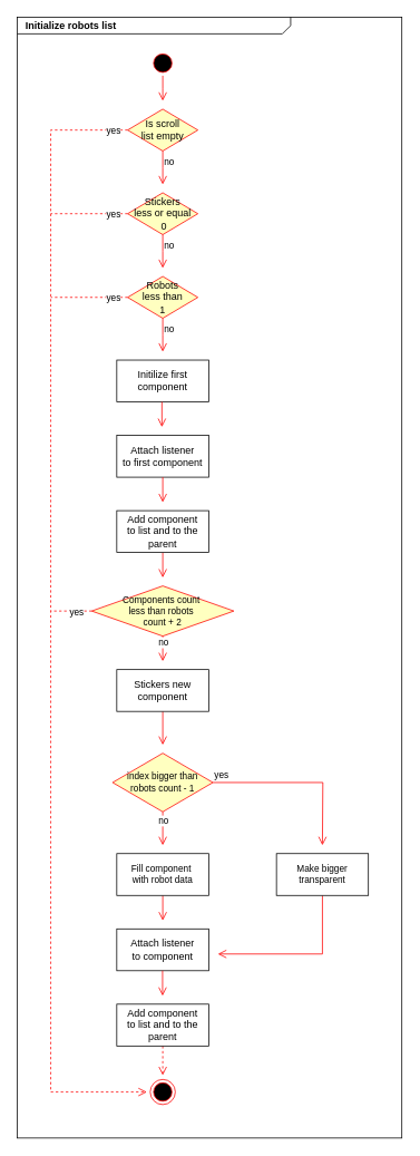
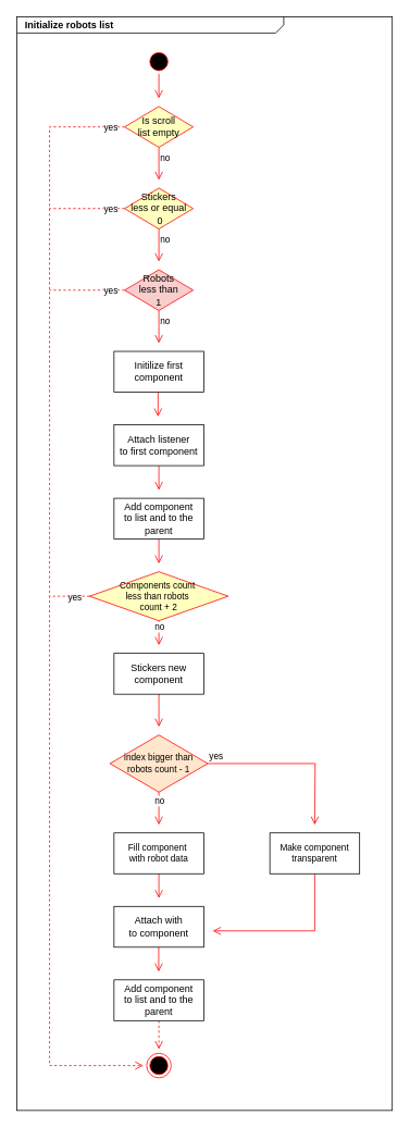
  <mxCell id="0" />
  <mxCell id="1" parent="0" />
  <mxCell id="2" value="&lt;p style=&quot;margin: 0px ; margin-top: 4px ; margin-left: 10px ; text-align: left&quot;&gt;&lt;b&gt;Initialize robots list&lt;/b&gt;&lt;/p&gt;" style="html=1;strokeWidth=1;shape=mxgraph.sysml.package;html=1;overflow=fill;whiteSpace=wrap;fillColor=none;gradientColor=none;fontSize=12;align=center;labelX=327.64;" parent="1" vertex="1"><mxGeometry x="20" y="20" width="460" height="1340" as="geometry" /></mxCell>
  <mxCell id="3" style="edgeStyle=none;shape=connector;rounded=0;orthogonalLoop=1;jettySize=auto;html=1;labelBackgroundColor=default;strokeColor=#ff0000;align=left;verticalAlign=bottom;fontFamily=Helvetica;fontSize=11;fontColor=default;endArrow=open;endSize=8;" parent="1" source="33" edge="1"><mxGeometry relative="1" as="geometry"><mxPoint x="194" y="790" as="targetPoint" /></mxGeometry></mxCell>
  <mxCell id="4" value="no" style="edgeLabel;html=1;align=center;verticalAlign=middle;resizable=0;points=[];fontSize=11;fontFamily=Helvetica;fontColor=default;" parent="3" vertex="1" connectable="0"><mxGeometry x="-0.509" y="1" relative="1" as="geometry"><mxPoint x="-1" as="offset" /></mxGeometry></mxCell>
  <mxCell id="5" value="" style="ellipse;html=1;shape=startState;fillColor=#000000;strokeColor=#ff0000;" parent="1" vertex="1"><mxGeometry x="179" y="60" width="30" height="30" as="geometry" /></mxCell>
  <mxCell id="6" value="" style="edgeStyle=orthogonalEdgeStyle;html=1;verticalAlign=bottom;endArrow=open;endSize=8;strokeColor=#ff0000;rounded=0;" parent="1" source="5" edge="1"><mxGeometry relative="1" as="geometry"><mxPoint x="194" y="120" as="targetPoint" /></mxGeometry></mxCell>
  <mxCell id="7" style="edgeStyle=orthogonalEdgeStyle;shape=connector;rounded=0;orthogonalLoop=1;jettySize=auto;html=1;labelBackgroundColor=default;strokeColor=#ff0000;align=left;verticalAlign=bottom;fontFamily=Helvetica;fontSize=11;fontColor=default;endArrow=open;endSize=8;dashed=1;" parent="1" source="9" edge="1"><mxGeometry relative="1" as="geometry"><mxPoint x="175" y="1305" as="targetPoint" /><Array as="points"><mxPoint x="60" y="155" /><mxPoint x="60" y="1305" /></Array></mxGeometry></mxCell>
  <mxCell id="8" value="yes" style="edgeLabel;html=1;align=center;verticalAlign=middle;resizable=0;points=[];fontSize=11;fontFamily=Helvetica;fontColor=default;" parent="7" vertex="1" connectable="0"><mxGeometry x="-0.976" y="1" relative="1" as="geometry"><mxPoint x="-2" y="-1" as="offset" /></mxGeometry></mxCell>
  <mxCell id="9" value="Is scroll&lt;br&gt;list empty" style="rhombus;whiteSpace=wrap;html=1;fontColor=#000000;fillColor=#ffffc0;strokeColor=#ff0000;" parent="1" vertex="1"><mxGeometry x="152" y="130" width="84" height="50" as="geometry" /></mxCell>
  <mxCell id="10" value="no" style="edgeStyle=orthogonalEdgeStyle;html=1;align=left;verticalAlign=top;endArrow=open;endSize=8;strokeColor=#ff0000;rounded=0;" parent="1" source="9" edge="1"><mxGeometry x="-1" relative="1" as="geometry"><mxPoint x="194" y="220" as="targetPoint" /></mxGeometry></mxCell>
  <mxCell id="11" style="edgeStyle=orthogonalEdgeStyle;shape=connector;rounded=0;orthogonalLoop=1;jettySize=auto;html=1;labelBackgroundColor=default;strokeColor=#ff0000;align=left;verticalAlign=bottom;fontFamily=Helvetica;fontSize=11;fontColor=default;endArrow=none;endSize=8;endFill=0;dashed=1;" parent="1" source="13" edge="1"><mxGeometry relative="1" as="geometry"><mxPoint x="60" y="255" as="targetPoint" /></mxGeometry></mxCell>
  <mxCell id="12" value="yes" style="edgeLabel;html=1;align=center;verticalAlign=middle;resizable=0;points=[];fontSize=11;fontFamily=Helvetica;fontColor=default;" parent="11" vertex="1" connectable="0"><mxGeometry x="-0.575" relative="1" as="geometry"><mxPoint x="2" as="offset" /></mxGeometry></mxCell>
  <mxCell id="13" value="Stickers&lt;br&gt;less or equal&lt;br&gt;&amp;nbsp;0" style="rhombus;whiteSpace=wrap;html=1;fontColor=#000000;fillColor=#ffffc0;strokeColor=#ff0000;" parent="1" vertex="1"><mxGeometry x="152" y="230" width="84" height="50" as="geometry" /></mxCell>
  <mxCell id="14" value="no" style="edgeStyle=orthogonalEdgeStyle;html=1;align=left;verticalAlign=top;endArrow=open;endSize=8;strokeColor=#ff0000;rounded=0;" parent="1" source="13" edge="1"><mxGeometry x="-1" relative="1" as="geometry"><mxPoint x="194" y="320" as="targetPoint" /></mxGeometry></mxCell>
  <mxCell id="15" style="edgeStyle=orthogonalEdgeStyle;shape=connector;rounded=0;orthogonalLoop=1;jettySize=auto;html=1;labelBackgroundColor=default;strokeColor=#ff0000;align=left;verticalAlign=bottom;fontFamily=Helvetica;fontSize=11;fontColor=default;endArrow=none;endSize=8;endFill=0;dashed=1;" parent="1" source="17" edge="1"><mxGeometry relative="1" as="geometry"><mxPoint x="60" y="355" as="targetPoint" /></mxGeometry></mxCell>
  <mxCell id="16" value="yes" style="edgeLabel;html=1;align=center;verticalAlign=middle;resizable=0;points=[];fontSize=11;fontFamily=Helvetica;fontColor=default;" parent="15" vertex="1" connectable="0"><mxGeometry x="-0.629" y="1" relative="1" as="geometry"><mxPoint x="-1" y="-1" as="offset" /></mxGeometry></mxCell>
- <mxCell id="17" value="Robots&lt;br&gt;less than&lt;br&gt;1" style="rhombus;whiteSpace=wrap;html=1;fontColor=#000000;fillColor=#ffffc0;strokeColor=#ff0000;" parent="1" vertex="1"><mxGeometry x="152" y="330" width="84" height="50" as="geometry" /></mxCell>
+ <mxCell id="17" value="Robots&lt;br&gt;less than&lt;br&gt;1" style="rhombus;whiteSpace=wrap;html=1;fontColor=#000000;fillColor=#f8cecc;strokeColor=#ff0000;" parent="1" vertex="1"><mxGeometry x="152" y="330" width="84" height="50" as="geometry" /></mxCell>
  <mxCell id="18" value="no" style="edgeStyle=orthogonalEdgeStyle;html=1;align=left;verticalAlign=top;endArrow=open;endSize=8;strokeColor=#ff0000;rounded=0;" parent="1" source="17" edge="1"><mxGeometry x="-1" relative="1" as="geometry"><mxPoint x="194" y="420" as="targetPoint" /></mxGeometry></mxCell>
  <mxCell id="19" value="Initilize first&lt;br&gt;component" style="html=1;whiteSpace=wrap;" parent="1" vertex="1"><mxGeometry x="139" y="430" width="110" height="50" as="geometry" /></mxCell>
  <mxCell id="20" value="Attach listener&lt;br&gt;to first component" style="html=1;whiteSpace=wrap;" parent="1" vertex="1"><mxGeometry x="139" y="520" width="110" height="50" as="geometry" /></mxCell>
  <mxCell id="21" style="edgeStyle=none;shape=connector;rounded=0;orthogonalLoop=1;jettySize=auto;html=1;labelBackgroundColor=default;strokeColor=#ff0000;align=left;verticalAlign=bottom;fontFamily=Helvetica;fontSize=11;fontColor=default;endArrow=open;endSize=8;" parent="1" source="22" edge="1"><mxGeometry relative="1" as="geometry"><mxPoint x="194" y="690" as="targetPoint" /></mxGeometry></mxCell>
  <mxCell id="22" value="Add component&lt;br&gt;to list and to the parent" style="html=1;whiteSpace=wrap;" parent="1" vertex="1"><mxGeometry x="139" y="610" width="110" height="50" as="geometry" /></mxCell>
  <mxCell id="23" style="edgeStyle=none;shape=connector;rounded=0;orthogonalLoop=1;jettySize=auto;html=1;labelBackgroundColor=default;strokeColor=#ff0000;align=left;verticalAlign=bottom;fontFamily=Helvetica;fontSize=11;fontColor=default;endArrow=open;endSize=8;" parent="1" source="24" edge="1"><mxGeometry relative="1" as="geometry"><mxPoint x="194" y="890" as="targetPoint" /></mxGeometry></mxCell>
  <mxCell id="24" value="Stickers new&lt;br&gt;component" style="html=1;whiteSpace=wrap;" parent="1" vertex="1"><mxGeometry x="139" y="800" width="110" height="50" as="geometry" /></mxCell>
- <mxCell id="25" value="Attach listener&lt;br&gt;to component" style="html=1;whiteSpace=wrap;" parent="1" vertex="1"><mxGeometry x="139" y="1110" width="110" height="50" as="geometry" /></mxCell>
+ <mxCell id="25" value="Attach with&lt;br&gt;to component" style="html=1;whiteSpace=wrap;" parent="1" vertex="1"><mxGeometry x="139" y="1110" width="110" height="50" as="geometry" /></mxCell>
  <mxCell id="26" style="edgeStyle=orthogonalEdgeStyle;shape=connector;rounded=0;orthogonalLoop=1;jettySize=auto;html=1;labelBackgroundColor=default;strokeColor=#ff0000;align=left;verticalAlign=top;fontFamily=Helvetica;fontSize=11;fontColor=default;endArrow=open;endSize=8;targetPerimeterSpacing=10;dashed=1;" parent="1" source="27" edge="1"><mxGeometry relative="1" as="geometry"><mxPoint x="194" y="1285" as="targetPoint" /></mxGeometry></mxCell>
  <mxCell id="27" value="Add component&lt;br&gt;to list and to the parent" style="html=1;whiteSpace=wrap;" parent="1" vertex="1"><mxGeometry x="139" y="1200" width="110" height="50" as="geometry" /></mxCell>
  <mxCell id="28" value="" style="edgeStyle=orthogonalEdgeStyle;html=1;align=left;verticalAlign=top;endArrow=open;endSize=8;strokeColor=#ff0000;rounded=0;" parent="1" edge="1"><mxGeometry x="-1" relative="1" as="geometry"><mxPoint x="193" y="510" as="targetPoint" /><mxPoint x="193" y="480" as="sourcePoint" /></mxGeometry></mxCell>
  <mxCell id="29" value="" style="edgeStyle=orthogonalEdgeStyle;html=1;align=left;verticalAlign=top;endArrow=open;endSize=8;strokeColor=#ff0000;rounded=0;targetPerimeterSpacing=10;" parent="1" source="20" target="22" edge="1"><mxGeometry x="-1" relative="1" as="geometry"><mxPoint x="193" y="600" as="targetPoint" /><mxPoint x="193" y="570" as="sourcePoint" /></mxGeometry></mxCell>
  <mxCell id="30" value="" style="edgeStyle=orthogonalEdgeStyle;html=1;align=left;verticalAlign=top;endArrow=open;endSize=8;strokeColor=#ff0000;rounded=0;" parent="1" edge="1"><mxGeometry x="-1" relative="1" as="geometry"><mxPoint x="193.76" y="1190" as="targetPoint" /><mxPoint x="193.76" y="1160" as="sourcePoint" /></mxGeometry></mxCell>
  <mxCell id="31" style="edgeStyle=orthogonalEdgeStyle;shape=connector;rounded=0;orthogonalLoop=1;jettySize=auto;html=1;labelBackgroundColor=default;strokeColor=#ff0000;align=left;verticalAlign=bottom;fontFamily=Helvetica;fontSize=11;fontColor=default;endArrow=none;endSize=8;endFill=0;dashed=1;" parent="1" source="33" edge="1"><mxGeometry relative="1" as="geometry"><mxPoint x="60" y="730" as="targetPoint" /></mxGeometry></mxCell>
  <mxCell id="32" value="yes" style="edgeLabel;html=1;align=center;verticalAlign=middle;resizable=0;points=[];fontSize=11;fontFamily=Helvetica;fontColor=default;" parent="31" vertex="1" connectable="0"><mxGeometry x="-0.663" y="-2" relative="1" as="geometry"><mxPoint x="-11" y="2" as="offset" /></mxGeometry></mxCell>
  <mxCell id="33" value="&lt;p style=&quot;line-height: 10%;&quot;&gt;&lt;font style=&quot;font-size: 11px;&quot;&gt;Components count&amp;nbsp;&lt;/font&gt;&lt;/p&gt;&lt;p style=&quot;line-height: 10%;&quot;&gt;&lt;font style=&quot;font-size: 11px;&quot;&gt;less than robots&amp;nbsp;&lt;/font&gt;&lt;/p&gt;&lt;p style=&quot;line-height: 10%;&quot;&gt;&lt;font style=&quot;font-size: 11px;&quot;&gt;count + 2&lt;/font&gt;&lt;/p&gt;" style="rhombus;whiteSpace=wrap;html=1;fontColor=#000000;fillColor=#ffffc0;strokeColor=#ff0000;verticalAlign=middle;labelPosition=center;verticalLabelPosition=middle;align=center;" parent="1" vertex="1"><mxGeometry x="109" y="700" width="170" height="60" as="geometry" /></mxCell>
  <mxCell id="34" style="edgeStyle=none;shape=connector;rounded=0;orthogonalLoop=1;jettySize=auto;html=1;labelBackgroundColor=default;strokeColor=#ff0000;align=left;verticalAlign=bottom;fontFamily=Helvetica;fontSize=11;fontColor=default;endArrow=open;endSize=8;" parent="1" source="36" edge="1"><mxGeometry relative="1" as="geometry"><mxPoint x="194" y="1010" as="targetPoint" /></mxGeometry></mxCell>
  <mxCell id="35" value="no" style="edgeLabel;html=1;align=center;verticalAlign=middle;resizable=0;points=[];fontSize=11;fontFamily=Helvetica;fontColor=default;" parent="34" vertex="1" connectable="0"><mxGeometry x="-0.572" y="-1" relative="1" as="geometry"><mxPoint x="1" y="1" as="offset" /></mxGeometry></mxCell>
- <mxCell id="36" value="index bigger than robots count - 1" style="rhombus;whiteSpace=wrap;html=1;fontColor=#000000;fillColor=#ffffc0;strokeColor=#ff0000;fontFamily=Helvetica;fontSize=11;" parent="1" vertex="1"><mxGeometry x="134" y="900" width="120" height="70" as="geometry" /></mxCell>
+ <mxCell id="36" value="index bigger than robots count - 1" style="rhombus;whiteSpace=wrap;html=1;fontColor=#000000;fillColor=#ffe6cc;strokeColor=#ff0000;fontFamily=Helvetica;fontSize=11;" parent="1" vertex="1"><mxGeometry x="134" y="900" width="120" height="70" as="geometry" /></mxCell>
  <mxCell id="37" value="yes" style="edgeStyle=orthogonalEdgeStyle;html=1;align=left;verticalAlign=bottom;endArrow=open;endSize=8;strokeColor=#ff0000;rounded=0;labelBackgroundColor=default;fontFamily=Helvetica;fontSize=11;fontColor=default;shape=connector;" parent="1" source="36" edge="1"><mxGeometry x="-1" relative="1" as="geometry"><mxPoint x="385" y="1010" as="targetPoint" /></mxGeometry></mxCell>
  <mxCell id="38" style="edgeStyle=orthogonalEdgeStyle;shape=connector;rounded=0;orthogonalLoop=1;jettySize=auto;html=1;labelBackgroundColor=default;strokeColor=#ff0000;align=left;verticalAlign=bottom;fontFamily=Helvetica;fontSize=11;fontColor=default;endArrow=open;endSize=8;" parent="1" source="39" edge="1"><mxGeometry relative="1" as="geometry"><mxPoint x="260" y="1140" as="targetPoint" /><Array as="points"><mxPoint x="385" y="1140" /></Array></mxGeometry></mxCell>
- <mxCell id="39" value="Make bigger&lt;br&gt;transparent" style="html=1;whiteSpace=wrap;fontFamily=Helvetica;fontSize=11;fontColor=default;" parent="1" vertex="1"><mxGeometry x="330" y="1020" width="110" height="50" as="geometry" /></mxCell>
+ <mxCell id="39" value="Make component&lt;br&gt;transparent" style="html=1;whiteSpace=wrap;fontFamily=Helvetica;fontSize=11;fontColor=default;" parent="1" vertex="1"><mxGeometry x="330" y="1020" width="110" height="50" as="geometry" /></mxCell>
  <mxCell id="40" style="edgeStyle=none;shape=connector;rounded=0;orthogonalLoop=1;jettySize=auto;html=1;labelBackgroundColor=default;strokeColor=#ff0000;align=left;verticalAlign=bottom;fontFamily=Helvetica;fontSize=11;fontColor=default;endArrow=open;endSize=8;" parent="1" source="41" edge="1"><mxGeometry relative="1" as="geometry"><mxPoint x="194" y="1100" as="targetPoint" /></mxGeometry></mxCell>
  <mxCell id="41" value="Fill component&amp;nbsp;&lt;br&gt;with robot data" style="html=1;whiteSpace=wrap;fontFamily=Helvetica;fontSize=11;fontColor=default;" parent="1" vertex="1"><mxGeometry x="139" y="1020" width="110" height="50" as="geometry" /></mxCell>
  <mxCell id="42" value="" style="ellipse;html=1;shape=endState;fillColor=#000000;strokeColor=#ff0000;fontFamily=Helvetica;fontSize=11;fontColor=default;" parent="1" vertex="1"><mxGeometry x="179" y="1290" width="30" height="30" as="geometry" /></mxCell>
